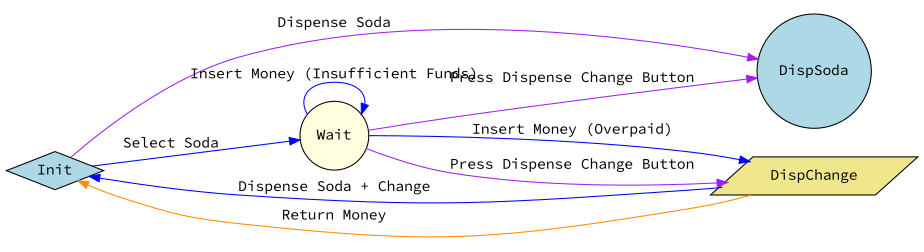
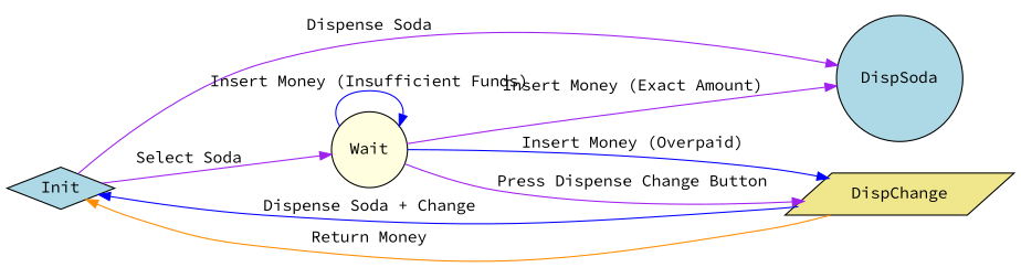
  digraph {
    fontname="Source Code Pro"
    rankdir=LR
    node [fillcolor=lightblue fontname="Source Code Pro" shape=circle style=filled]
    edge [color=blue fontname="Source Code Pro"]
    Init [shape=diamond]
    Wait [fillcolor=lightyellow]
    DispSoda
    DispChange [fillcolor=khaki shape=parallelogram]
-   Init -> Wait [label="Select Soda"]
+   Init -> Wait [color=purple label="Select Soda"]
    Init -> DispSoda [color=purple label="Dispense Soda"]
    Wait -> Wait [label="Insert Money (Insufficient Funds)"]
-   Wait -> DispSoda [color=purple label="Press Dispense Change Button"]
+   Wait -> DispSoda [color=purple label="Insert Money (Exact Amount)"]
    Wait -> DispChange [label="Insert Money (Overpaid)"]
    Wait -> DispChange [color=purple label="Press Dispense Change Button"]
    DispChange -> Init [label="Dispense Soda + Change"]
    DispChange -> Init [color=darkorange label="Return Money"]
  }
